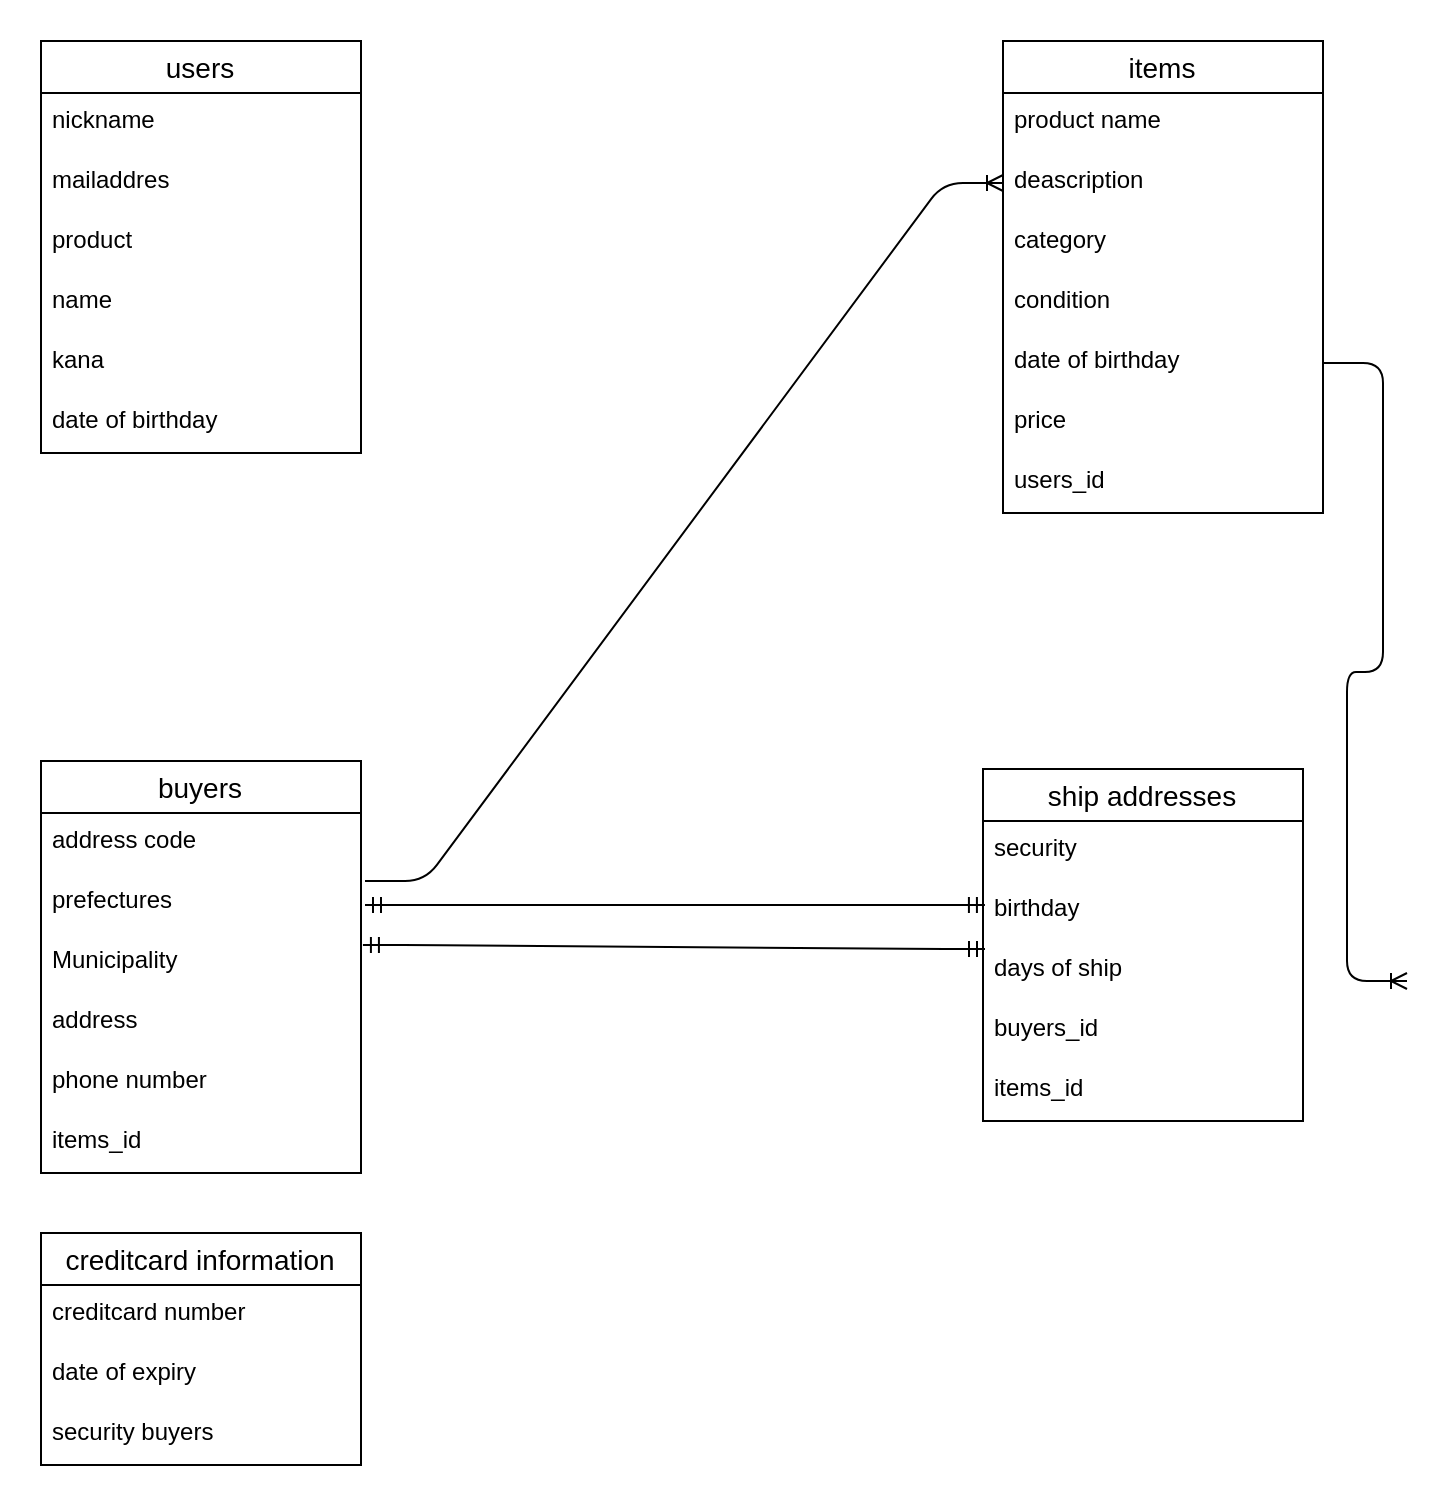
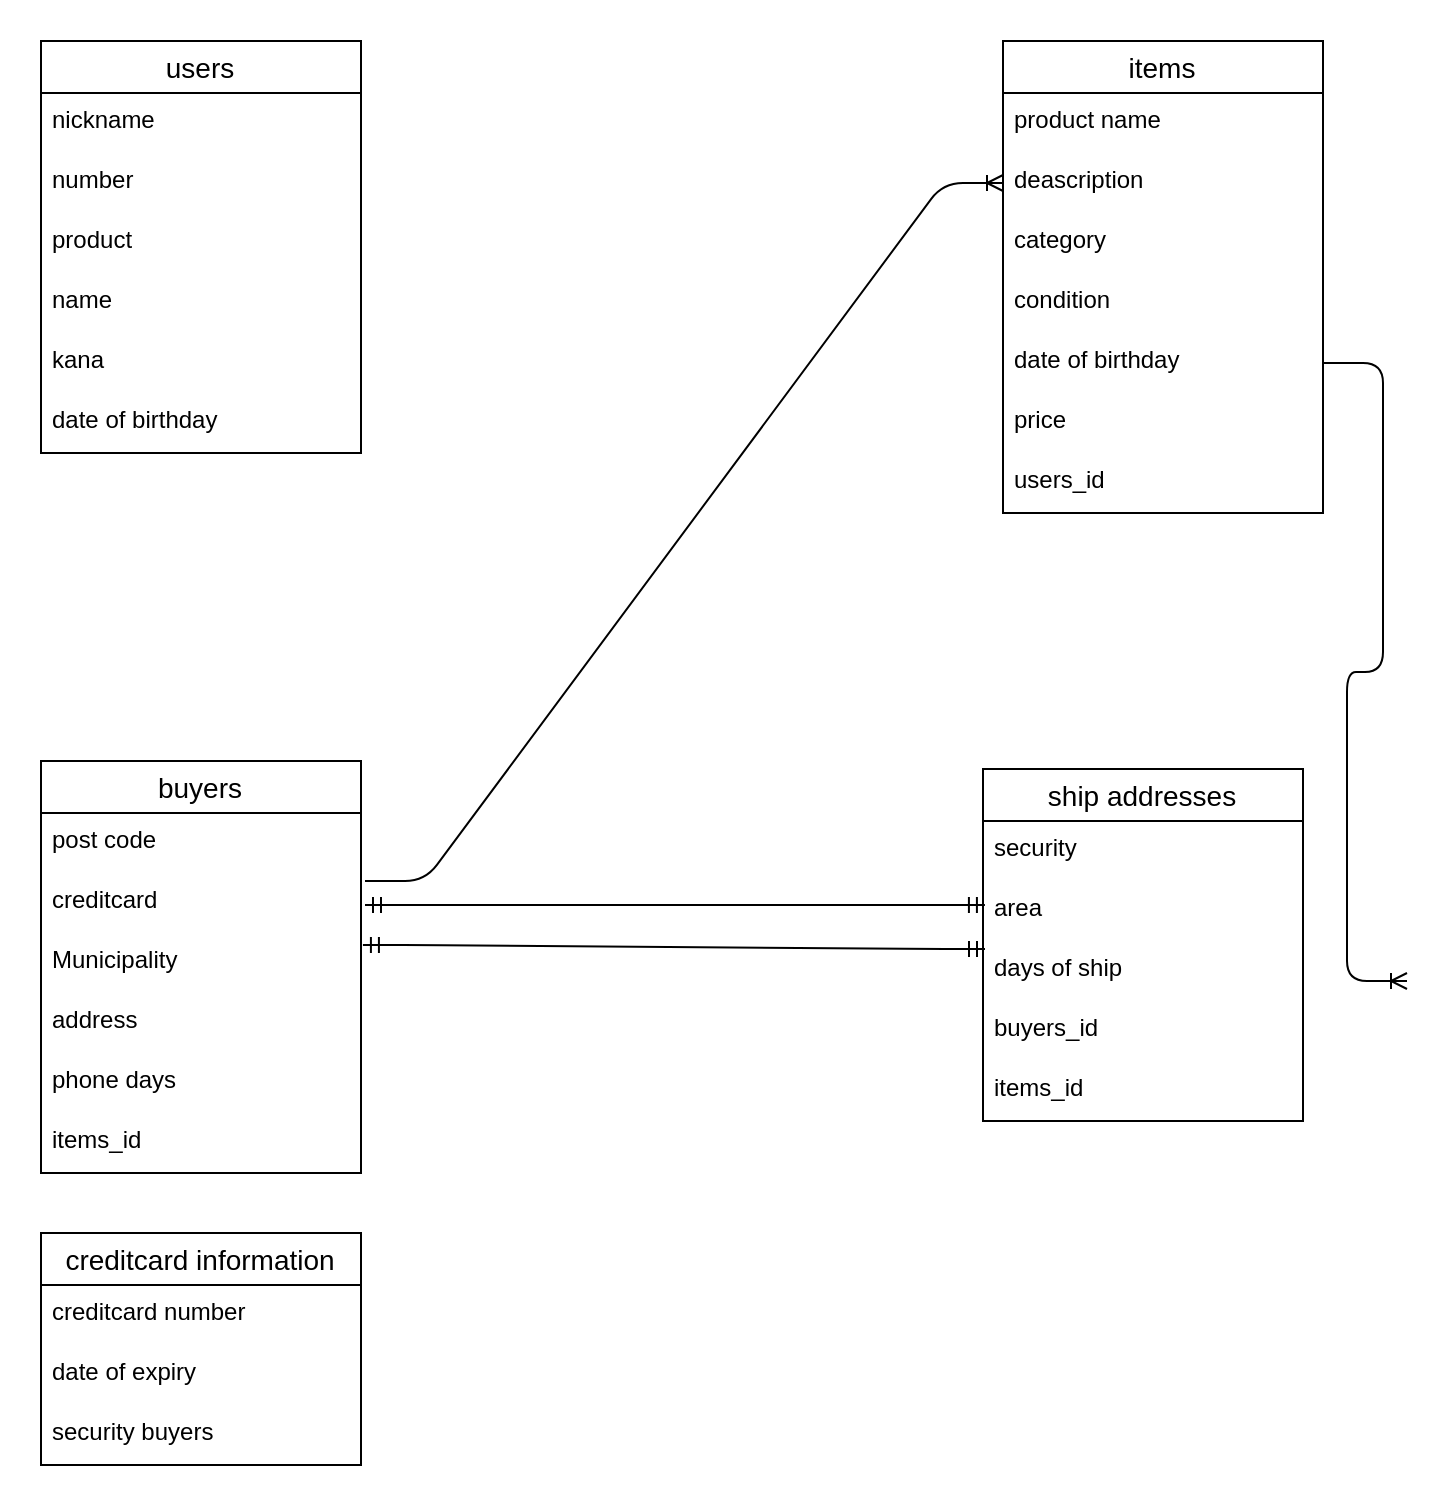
  <mxCell id="0" />
  <mxCell id="1" parent="0" />
  <mxCell id="2" value="users" style="swimlane;fontStyle=0;childLayout=stackLayout;horizontal=1;startSize=26;horizontalStack=0;resizeParent=1;resizeParentMax=0;resizeLast=0;collapsible=1;marginBottom=0;align=center;fontSize=14;" vertex="1" parent="1"><mxGeometry x="20" y="20" width="160" height="206" as="geometry" /></mxCell>
  <mxCell id="3" value="nickname" style="text;strokeColor=none;fillColor=none;spacingLeft=4;spacingRight=4;overflow=hidden;rotatable=0;points=[[0,0.5],[1,0.5]];portConstraint=eastwest;fontSize=12;" vertex="1" parent="2"><mxGeometry y="26" width="160" height="30" as="geometry" /></mxCell>
- <mxCell id="4" value="mailaddres" style="text;strokeColor=none;fillColor=none;spacingLeft=4;spacingRight=4;overflow=hidden;rotatable=0;points=[[0,0.5],[1,0.5]];portConstraint=eastwest;fontSize=12;" vertex="1" parent="2"><mxGeometry y="56" width="160" height="30" as="geometry" /></mxCell>
+ <mxCell id="4" value="number" style="text;strokeColor=none;fillColor=none;spacingLeft=4;spacingRight=4;overflow=hidden;rotatable=0;points=[[0,0.5],[1,0.5]];portConstraint=eastwest;fontSize=12;" vertex="1" parent="2"><mxGeometry y="56" width="160" height="30" as="geometry" /></mxCell>
  <mxCell id="5" value="product" style="text;strokeColor=none;fillColor=none;spacingLeft=4;spacingRight=4;overflow=hidden;rotatable=0;points=[[0,0.5],[1,0.5]];portConstraint=eastwest;fontSize=12;" vertex="1" parent="2"><mxGeometry y="86" width="160" height="30" as="geometry" /></mxCell>
  <mxCell id="6" value="name" style="text;strokeColor=none;fillColor=none;spacingLeft=4;spacingRight=4;overflow=hidden;rotatable=0;points=[[0,0.5],[1,0.5]];portConstraint=eastwest;fontSize=12;" vertex="1" parent="2"><mxGeometry y="116" width="160" height="30" as="geometry" /></mxCell>
  <mxCell id="7" value="kana" style="text;strokeColor=none;fillColor=none;spacingLeft=4;spacingRight=4;overflow=hidden;rotatable=0;points=[[0,0.5],[1,0.5]];portConstraint=eastwest;fontSize=12;" vertex="1" parent="2"><mxGeometry y="146" width="160" height="30" as="geometry" /></mxCell>
  <mxCell id="8" value="date of birthday" style="text;strokeColor=none;fillColor=none;spacingLeft=4;spacingRight=4;overflow=hidden;rotatable=0;points=[[0,0.5],[1,0.5]];portConstraint=eastwest;fontSize=12;" vertex="1" parent="2"><mxGeometry y="176" width="160" height="30" as="geometry" /></mxCell>
  <mxCell id="9" value="items" style="swimlane;fontStyle=0;childLayout=stackLayout;horizontal=1;startSize=26;horizontalStack=0;resizeParent=1;resizeParentMax=0;resizeLast=0;collapsible=1;marginBottom=0;align=center;fontSize=14;" vertex="1" parent="1"><mxGeometry x="501" y="20" width="160" height="236" as="geometry" /></mxCell>
  <mxCell id="10" value="product name" style="text;strokeColor=none;fillColor=none;spacingLeft=4;spacingRight=4;overflow=hidden;rotatable=0;points=[[0,0.5],[1,0.5]];portConstraint=eastwest;fontSize=12;" vertex="1" parent="9"><mxGeometry y="26" width="160" height="30" as="geometry" /></mxCell>
  <mxCell id="11" value="deascription" style="text;strokeColor=none;fillColor=none;spacingLeft=4;spacingRight=4;overflow=hidden;rotatable=0;points=[[0,0.5],[1,0.5]];portConstraint=eastwest;fontSize=12;" vertex="1" parent="9"><mxGeometry y="56" width="160" height="30" as="geometry" /></mxCell>
  <mxCell id="12" value="category" style="text;strokeColor=none;fillColor=none;spacingLeft=4;spacingRight=4;overflow=hidden;rotatable=0;points=[[0,0.5],[1,0.5]];portConstraint=eastwest;fontSize=12;" vertex="1" parent="9"><mxGeometry y="86" width="160" height="30" as="geometry" /></mxCell>
  <mxCell id="13" value="condition" style="text;strokeColor=none;fillColor=none;spacingLeft=4;spacingRight=4;overflow=hidden;rotatable=0;points=[[0,0.5],[1,0.5]];portConstraint=eastwest;fontSize=12;" vertex="1" parent="9"><mxGeometry y="116" width="160" height="30" as="geometry" /></mxCell>
  <mxCell id="14" value="date of birthday" style="text;strokeColor=none;fillColor=none;spacingLeft=4;spacingRight=4;overflow=hidden;rotatable=0;points=[[0,0.5],[1,0.5]];portConstraint=eastwest;fontSize=12;" vertex="1" parent="9"><mxGeometry y="146" width="160" height="30" as="geometry" /></mxCell>
  <mxCell id="15" value="price" style="text;strokeColor=none;fillColor=none;spacingLeft=4;spacingRight=4;overflow=hidden;rotatable=0;points=[[0,0.5],[1,0.5]];portConstraint=eastwest;fontSize=12;" vertex="1" parent="9"><mxGeometry y="176" width="160" height="30" as="geometry" /></mxCell>
  <mxCell id="16" value="users_id" style="text;strokeColor=none;fillColor=none;spacingLeft=4;spacingRight=4;overflow=hidden;rotatable=0;points=[[0,0.5],[1,0.5]];portConstraint=eastwest;fontSize=12;" vertex="1" parent="9"><mxGeometry y="206" width="160" height="30" as="geometry" /></mxCell>
  <mxCell id="17" value="" style="edgeStyle=entityRelationEdgeStyle;fontSize=12;html=1;endArrow=ERoneToMany;" edge="1" parent="9" target="11"><mxGeometry width="100" height="100" relative="1" as="geometry"><mxPoint x="-319" y="420" as="sourcePoint" /><mxPoint x="-299" y="620" as="targetPoint" /></mxGeometry></mxCell>
  <mxCell id="18" value="buyers" style="swimlane;fontStyle=0;childLayout=stackLayout;horizontal=1;startSize=26;horizontalStack=0;resizeParent=1;resizeParentMax=0;resizeLast=0;collapsible=1;marginBottom=0;align=center;fontSize=14;" vertex="1" parent="1"><mxGeometry x="20" y="380" width="160" height="206" as="geometry" /></mxCell>
- <mxCell id="19" value="address code" style="text;strokeColor=none;fillColor=none;spacingLeft=4;spacingRight=4;overflow=hidden;rotatable=0;points=[[0,0.5],[1,0.5]];portConstraint=eastwest;fontSize=12;" vertex="1" parent="18"><mxGeometry y="26" width="160" height="30" as="geometry" /></mxCell>
- <mxCell id="20" value="prefectures" style="text;strokeColor=none;fillColor=none;spacingLeft=4;spacingRight=4;overflow=hidden;rotatable=0;points=[[0,0.5],[1,0.5]];portConstraint=eastwest;fontSize=12;" vertex="1" parent="18"><mxGeometry y="56" width="160" height="30" as="geometry" /></mxCell>
+ <mxCell id="19" value="post code" style="text;strokeColor=none;fillColor=none;spacingLeft=4;spacingRight=4;overflow=hidden;rotatable=0;points=[[0,0.5],[1,0.5]];portConstraint=eastwest;fontSize=12;" vertex="1" parent="18"><mxGeometry y="26" width="160" height="30" as="geometry" /></mxCell>
+ <mxCell id="20" value="creditcard" style="text;strokeColor=none;fillColor=none;spacingLeft=4;spacingRight=4;overflow=hidden;rotatable=0;points=[[0,0.5],[1,0.5]];portConstraint=eastwest;fontSize=12;" vertex="1" parent="18"><mxGeometry y="56" width="160" height="30" as="geometry" /></mxCell>
  <mxCell id="21" value="Municipality" style="text;strokeColor=none;fillColor=none;spacingLeft=4;spacingRight=4;overflow=hidden;rotatable=0;points=[[0,0.5],[1,0.5]];portConstraint=eastwest;fontSize=12;" vertex="1" parent="18"><mxGeometry y="86" width="160" height="30" as="geometry" /></mxCell>
  <mxCell id="22" value="address" style="text;strokeColor=none;fillColor=none;spacingLeft=4;spacingRight=4;overflow=hidden;rotatable=0;points=[[0,0.5],[1,0.5]];portConstraint=eastwest;fontSize=12;" vertex="1" parent="18"><mxGeometry y="116" width="160" height="30" as="geometry" /></mxCell>
- <mxCell id="23" value="phone number" style="text;strokeColor=none;fillColor=none;spacingLeft=4;spacingRight=4;overflow=hidden;rotatable=0;points=[[0,0.5],[1,0.5]];portConstraint=eastwest;fontSize=12;" vertex="1" parent="18"><mxGeometry y="146" width="160" height="30" as="geometry" /></mxCell>
+ <mxCell id="23" value="phone days" style="text;strokeColor=none;fillColor=none;spacingLeft=4;spacingRight=4;overflow=hidden;rotatable=0;points=[[0,0.5],[1,0.5]];portConstraint=eastwest;fontSize=12;" vertex="1" parent="18"><mxGeometry y="146" width="160" height="30" as="geometry" /></mxCell>
  <mxCell id="24" value="items_id" style="text;strokeColor=none;fillColor=none;spacingLeft=4;spacingRight=4;overflow=hidden;rotatable=0;points=[[0,0.5],[1,0.5]];portConstraint=eastwest;fontSize=12;" vertex="1" parent="18"><mxGeometry y="176" width="160" height="30" as="geometry" /></mxCell>
  <mxCell id="25" value="ship addresses" style="swimlane;fontStyle=0;childLayout=stackLayout;horizontal=1;startSize=26;horizontalStack=0;resizeParent=1;resizeParentMax=0;resizeLast=0;collapsible=1;marginBottom=0;align=center;fontSize=14;" vertex="1" parent="1"><mxGeometry x="491" y="384" width="160" height="176" as="geometry" /></mxCell>
  <mxCell id="26" value="security" style="text;strokeColor=none;fillColor=none;spacingLeft=4;spacingRight=4;overflow=hidden;rotatable=0;points=[[0,0.5],[1,0.5]];portConstraint=eastwest;fontSize=12;" vertex="1" parent="25"><mxGeometry y="26" width="160" height="30" as="geometry" /></mxCell>
- <mxCell id="27" value="birthday" style="text;strokeColor=none;fillColor=none;spacingLeft=4;spacingRight=4;overflow=hidden;rotatable=0;points=[[0,0.5],[1,0.5]];portConstraint=eastwest;fontSize=12;" vertex="1" parent="25"><mxGeometry y="56" width="160" height="30" as="geometry" /></mxCell>
+ <mxCell id="27" value="area" style="text;strokeColor=none;fillColor=none;spacingLeft=4;spacingRight=4;overflow=hidden;rotatable=0;points=[[0,0.5],[1,0.5]];portConstraint=eastwest;fontSize=12;" vertex="1" parent="25"><mxGeometry y="56" width="160" height="30" as="geometry" /></mxCell>
  <mxCell id="28" value="days of ship" style="text;strokeColor=none;fillColor=none;spacingLeft=4;spacingRight=4;overflow=hidden;rotatable=0;points=[[0,0.5],[1,0.5]];portConstraint=eastwest;fontSize=12;" vertex="1" parent="25"><mxGeometry y="86" width="160" height="30" as="geometry" /></mxCell>
  <mxCell id="29" value="buyers_id" style="text;strokeColor=none;fillColor=none;spacingLeft=4;spacingRight=4;overflow=hidden;rotatable=0;points=[[0,0.5],[1,0.5]];portConstraint=eastwest;fontSize=12;" vertex="1" parent="25"><mxGeometry y="116" width="160" height="30" as="geometry" /></mxCell>
  <mxCell id="30" value="items_id" style="text;strokeColor=none;fillColor=none;spacingLeft=4;spacingRight=4;overflow=hidden;rotatable=0;points=[[0,0.5],[1,0.5]];portConstraint=eastwest;fontSize=12;" vertex="1" parent="25"><mxGeometry y="146" width="160" height="30" as="geometry" /></mxCell>
  <mxCell id="31" value="creditcard information" style="swimlane;fontStyle=0;childLayout=stackLayout;horizontal=1;startSize=26;horizontalStack=0;resizeParent=1;resizeParentMax=0;resizeLast=0;collapsible=1;marginBottom=0;align=center;fontSize=14;" vertex="1" parent="1"><mxGeometry x="20" y="616" width="160" height="116" as="geometry" /></mxCell>
  <mxCell id="32" value="creditcard number" style="text;strokeColor=none;fillColor=none;spacingLeft=4;spacingRight=4;overflow=hidden;rotatable=0;points=[[0,0.5],[1,0.5]];portConstraint=eastwest;fontSize=12;" vertex="1" parent="31"><mxGeometry y="26" width="160" height="30" as="geometry" /></mxCell>
  <mxCell id="33" value="date of expiry" style="text;strokeColor=none;fillColor=none;spacingLeft=4;spacingRight=4;overflow=hidden;rotatable=0;points=[[0,0.5],[1,0.5]];portConstraint=eastwest;fontSize=12;" vertex="1" parent="31"><mxGeometry y="56" width="160" height="30" as="geometry" /></mxCell>
  <mxCell id="34" value="security buyers" style="text;strokeColor=none;fillColor=none;spacingLeft=4;spacingRight=4;overflow=hidden;rotatable=0;points=[[0,0.5],[1,0.5]];portConstraint=eastwest;fontSize=12;" vertex="1" parent="31"><mxGeometry y="86" width="160" height="30" as="geometry" /></mxCell>
  <mxCell id="35" value="" style="edgeStyle=entityRelationEdgeStyle;fontSize=12;html=1;endArrow=ERmandOne;startArrow=ERmandOne;exitX=1.006;exitY=0.567;exitDx=0;exitDy=0;exitPerimeter=0;" edge="1" parent="1"><mxGeometry width="100" height="100" relative="1" as="geometry"><mxPoint x="180.96" y="472.01" as="sourcePoint" /><mxPoint x="492" y="474" as="targetPoint" /></mxGeometry></mxCell>
  <mxCell id="36" value="" style="edgeStyle=entityRelationEdgeStyle;fontSize=12;html=1;endArrow=ERmandOne;startArrow=ERmandOne;entryX=0.006;entryY=0.5;entryDx=0;entryDy=0;entryPerimeter=0;" edge="1" parent="1"><mxGeometry width="100" height="100" relative="1" as="geometry"><mxPoint x="182" y="452" as="sourcePoint" /><mxPoint x="491.96" y="452" as="targetPoint" /></mxGeometry></mxCell>
  <mxCell id="37" value="" style="edgeStyle=entityRelationEdgeStyle;fontSize=12;html=1;endArrow=ERoneToMany;entryX=1.013;entryY=0.667;entryDx=0;entryDy=0;entryPerimeter=0;" edge="1" parent="1" source="14"><mxGeometry width="100" height="100" relative="1" as="geometry"><mxPoint x="462" y="240" as="sourcePoint" /><mxPoint x="703" y="490" as="targetPoint" /></mxGeometry></mxCell>
